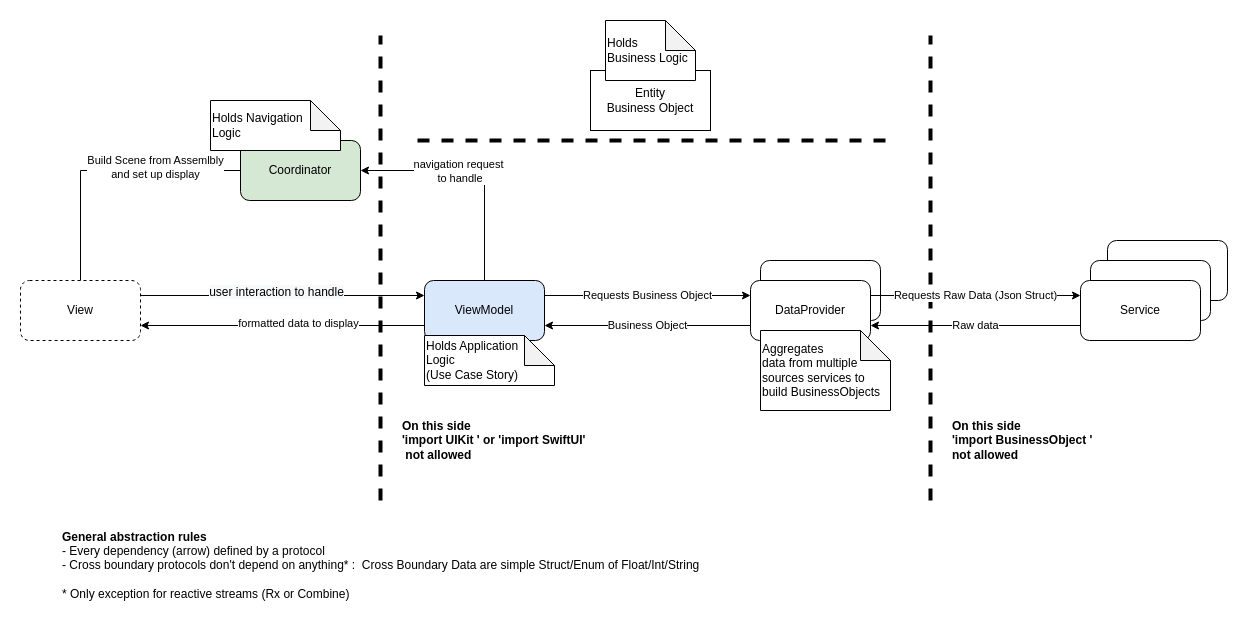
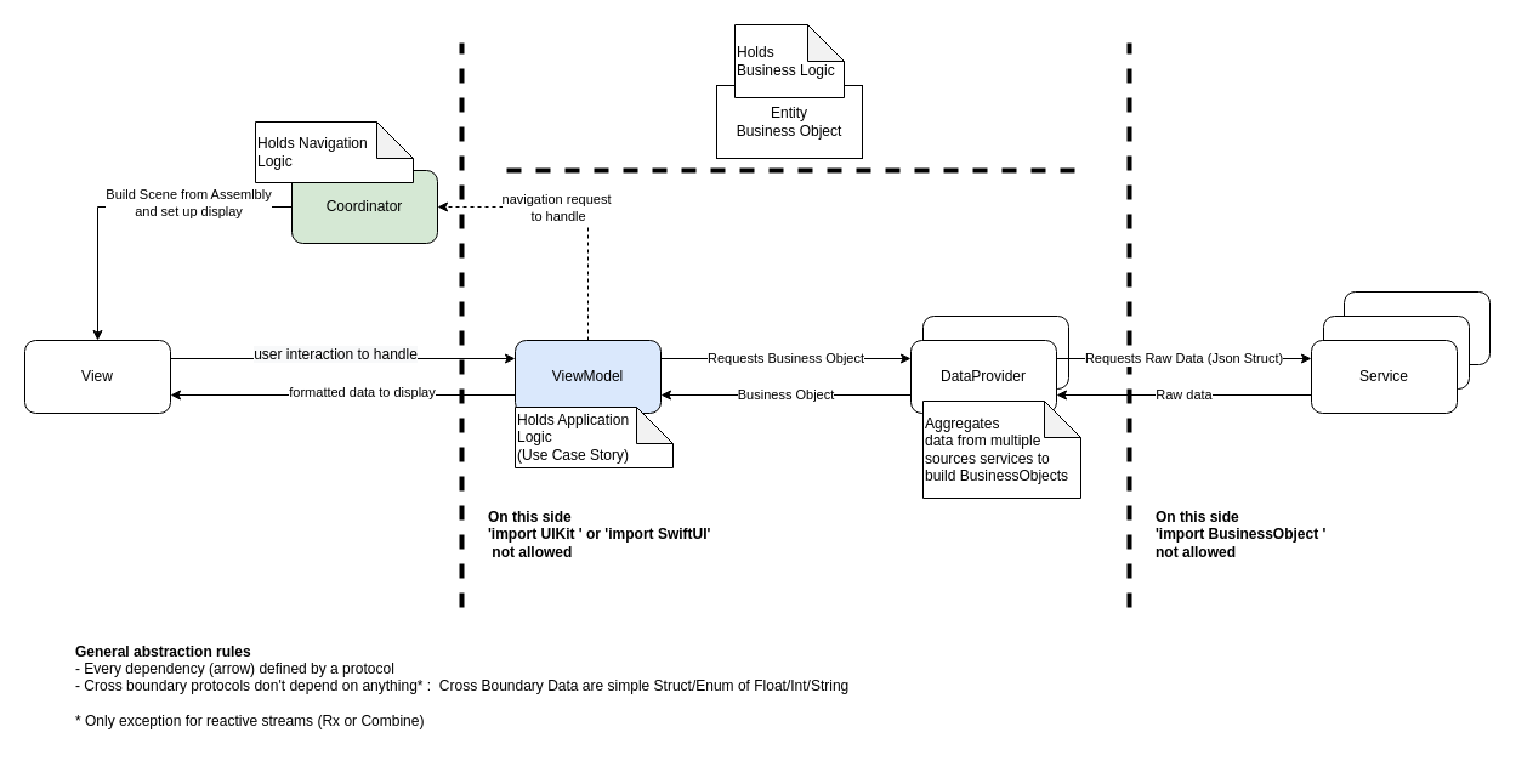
  <mxCell id="0" />
  <mxCell id="1" parent="0" />
  <mxCell id="2" value="Service" style="rounded=1;whiteSpace=wrap;html=1;" vertex="1" parent="1"><mxGeometry x="1107" y="240" width="120" height="60" as="geometry" /></mxCell>
  <mxCell id="3" value="DataProvider" style="rounded=1;whiteSpace=wrap;html=1;" vertex="1" parent="1"><mxGeometry x="760" y="260" width="120" height="60" as="geometry" /></mxCell>
  <mxCell id="4" style="edgeStyle=orthogonalEdgeStyle;rounded=0;orthogonalLoop=1;jettySize=auto;html=1;exitX=1;exitY=0.25;exitDx=0;exitDy=0;entryX=0;entryY=0.25;entryDx=0;entryDy=0;" parent="1" source="6" target="12" edge="1"><mxGeometry relative="1" as="geometry" /></mxCell>
  <mxCell id="5" value="&lt;span style=&quot;font-size: 12px; text-align: left; background-color: rgb(248, 249, 250);&quot;&gt;user interaction to handle&lt;br&gt;&lt;/span&gt;" style="edgeLabel;html=1;align=center;verticalAlign=middle;resizable=0;points=[];" parent="4" vertex="1" connectable="0"><mxGeometry x="-0.047" y="4" relative="1" as="geometry"><mxPoint as="offset" /></mxGeometry></mxCell>
- <mxCell id="6" value="View" style="rounded=1;whiteSpace=wrap;html=1;dashed=1;" parent="1" vertex="1"><mxGeometry x="20" y="280" width="120" height="60" as="geometry" /></mxCell>
+ <mxCell id="6" value="View" style="rounded=1;whiteSpace=wrap;html=1;" parent="1" vertex="1"><mxGeometry x="20" y="280" width="120" height="60" as="geometry" /></mxCell>
  <mxCell id="7" style="edgeStyle=orthogonalEdgeStyle;rounded=0;orthogonalLoop=1;jettySize=auto;html=1;exitX=0;exitY=0.75;exitDx=0;exitDy=0;entryX=1;entryY=0.75;entryDx=0;entryDy=0;" parent="1" source="12" target="6" edge="1"><mxGeometry relative="1" as="geometry" /></mxCell>
  <mxCell id="8" value="formatted data to display" style="edgeLabel;html=1;align=center;verticalAlign=middle;resizable=0;points=[];" parent="7" vertex="1" connectable="0"><mxGeometry x="-0.107" y="-3" relative="1" as="geometry"><mxPoint as="offset" /></mxGeometry></mxCell>
- <mxCell id="9" style="edgeStyle=orthogonalEdgeStyle;rounded=0;orthogonalLoop=1;jettySize=auto;html=1;exitX=0.5;exitY=0;exitDx=0;exitDy=0;entryX=1;entryY=0.5;entryDx=0;entryDy=0;" parent="1" source="12" target="15" edge="1"><mxGeometry relative="1" as="geometry" /></mxCell>
+ <mxCell id="9" style="edgeStyle=orthogonalEdgeStyle;rounded=0;orthogonalLoop=1;jettySize=auto;html=1;exitX=0.5;exitY=0;exitDx=0;exitDy=0;entryX=1;entryY=0.5;entryDx=0;entryDy=0;dashed=1;" parent="1" source="12" target="15" edge="1"><mxGeometry relative="1" as="geometry" /></mxCell>
  <mxCell id="10" value="navigation request&lt;br&gt;&amp;nbsp;to handle" style="edgeLabel;html=1;align=center;verticalAlign=middle;resizable=0;points=[];" parent="9" vertex="1" connectable="0"><mxGeometry x="0.167" relative="1" as="geometry"><mxPoint as="offset" /></mxGeometry></mxCell>
  <mxCell id="11" value="Requests Business Object" style="edgeStyle=orthogonalEdgeStyle;rounded=0;orthogonalLoop=1;jettySize=auto;html=1;exitX=1;exitY=0.25;exitDx=0;exitDy=0;entryX=0;entryY=0.25;entryDx=0;entryDy=0;strokeWidth=1;startSize=6;endSize=6;" edge="1" parent="1" source="12" target="23"><mxGeometry relative="1" as="geometry" /></mxCell>
  <mxCell id="12" value="ViewModel" style="rounded=1;whiteSpace=wrap;html=1;fillColor=#dae8fc;" parent="1" vertex="1"><mxGeometry x="424" y="280" width="120" height="60" as="geometry" /></mxCell>
- <mxCell id="13" style="edgeStyle=orthogonalEdgeStyle;rounded=0;orthogonalLoop=1;jettySize=auto;html=1;exitX=0;exitY=0.5;exitDx=0;exitDy=0;entryX=0.5;entryY=0;entryDx=0;entryDy=0;endArrow=none;" parent="1" source="15" target="6" edge="1"><mxGeometry relative="1" as="geometry" /></mxCell>
+ <mxCell id="13" style="edgeStyle=orthogonalEdgeStyle;rounded=0;orthogonalLoop=1;jettySize=auto;html=1;exitX=0;exitY=0.5;exitDx=0;exitDy=0;entryX=0.5;entryY=0;entryDx=0;entryDy=0;" parent="1" source="15" target="6" edge="1"><mxGeometry relative="1" as="geometry" /></mxCell>
  <mxCell id="14" value="Build Scene from Assemlbly &lt;br&gt;and&amp;nbsp;set up display" style="edgeLabel;html=1;align=center;verticalAlign=middle;resizable=0;points=[];" vertex="1" connectable="0" parent="13"><mxGeometry x="-0.442" y="-4" relative="1" as="geometry"><mxPoint x="-11" as="offset" /></mxGeometry></mxCell>
  <mxCell id="15" value="Coordinator" style="rounded=1;whiteSpace=wrap;html=1;fillColor=#d5e8d4;" parent="1" vertex="1"><mxGeometry x="240" y="140" width="120" height="60" as="geometry" /></mxCell>
  <mxCell id="16" value="Entity&lt;br&gt;Business Object" style="rounded=0;whiteSpace=wrap;html=1;" parent="1" vertex="1"><mxGeometry x="590" y="70" width="120" height="60" as="geometry" /></mxCell>
  <mxCell id="17" value="Holds Application &lt;br&gt;Logic &lt;br&gt;(Use Case Story)" style="shape=note;whiteSpace=wrap;html=1;backgroundOutline=1;darkOpacity=0.05;align=left;" parent="1" vertex="1"><mxGeometry x="424" y="335" width="130" height="50" as="geometry" /></mxCell>
  <mxCell id="18" value="Holds&amp;nbsp;&lt;br&gt;Business Logic" style="shape=note;whiteSpace=wrap;html=1;backgroundOutline=1;darkOpacity=0.05;align=left;" parent="1" vertex="1"><mxGeometry x="605" y="20" width="90" height="60" as="geometry" /></mxCell>
  <mxCell id="19" value="" style="endArrow=none;dashed=1;html=1;rounded=0;endSize=9;startSize=9;strokeWidth=4;" edge="1" parent="1"><mxGeometry width="50" height="50" relative="1" as="geometry"><mxPoint x="380" y="500" as="sourcePoint" /><mxPoint x="380" y="35" as="targetPoint" /></mxGeometry></mxCell>
  <mxCell id="20" value="" style="endArrow=none;dashed=1;html=1;rounded=0;endSize=9;startSize=9;strokeWidth=4;" edge="1" parent="1"><mxGeometry width="50" height="50" relative="1" as="geometry"><mxPoint x="930" y="500" as="sourcePoint" /><mxPoint x="930" y="35" as="targetPoint" /></mxGeometry></mxCell>
  <mxCell id="21" value="&lt;b&gt;On this side&amp;nbsp;&lt;br&gt;'import UIKit ' or 'import SwiftUI'&lt;br&gt;&lt;div style=&quot;&quot;&gt;&lt;b&gt;&amp;nbsp;not allowed&lt;/b&gt;&lt;/div&gt;&lt;/b&gt;" style="text;html=1;align=left;verticalAlign=middle;resizable=0;points=[];autosize=1;strokeColor=none;fillColor=none;" vertex="1" parent="1"><mxGeometry x="400" y="410" width="210" height="60" as="geometry" /></mxCell>
  <mxCell id="22" value="Business Object" style="edgeStyle=orthogonalEdgeStyle;rounded=0;orthogonalLoop=1;jettySize=auto;html=1;exitX=0;exitY=0.75;exitDx=0;exitDy=0;entryX=1;entryY=0.75;entryDx=0;entryDy=0;strokeWidth=1;startSize=6;endSize=6;" edge="1" parent="1" source="23" target="12"><mxGeometry relative="1" as="geometry" /></mxCell>
  <mxCell id="23" value="DataProvider" style="rounded=1;whiteSpace=wrap;html=1;" vertex="1" parent="1"><mxGeometry x="750" y="280" width="120" height="60" as="geometry" /></mxCell>
  <mxCell id="24" value="&lt;b&gt;On this side&amp;nbsp;&lt;br&gt;'import BusinessObject '&amp;nbsp;&lt;br&gt;not allowed&lt;br&gt;&lt;/b&gt;" style="text;html=1;align=left;verticalAlign=middle;resizable=0;points=[];autosize=1;strokeColor=none;fillColor=none;" vertex="1" parent="1"><mxGeometry x="950" y="410" width="170" height="60" as="geometry" /></mxCell>
  <mxCell id="25" value="" style="endArrow=none;dashed=1;html=1;rounded=0;endSize=9;startSize=9;strokeWidth=4;" edge="1" parent="1"><mxGeometry width="50" height="50" relative="1" as="geometry"><mxPoint x="885" y="140" as="sourcePoint" /><mxPoint x="415" y="140" as="targetPoint" /></mxGeometry></mxCell>
  <mxCell id="26" value="Aggregates&amp;nbsp;&lt;br&gt;data from multiple sources services to build BusinessObjects" style="shape=note;whiteSpace=wrap;html=1;backgroundOutline=1;darkOpacity=0.05;align=left;" vertex="1" parent="1"><mxGeometry x="760" y="330" width="130" height="80" as="geometry" /></mxCell>
  <mxCell id="27" value="Holds Navigation&amp;nbsp;&lt;br&gt;Logic " style="shape=note;whiteSpace=wrap;html=1;backgroundOutline=1;darkOpacity=0.05;align=left;" vertex="1" parent="1"><mxGeometry x="210" y="100" width="130" height="50" as="geometry" /></mxCell>
  <mxCell id="28" value="Requests Raw Data (Json Struct)" style="edgeStyle=orthogonalEdgeStyle;rounded=0;orthogonalLoop=1;jettySize=auto;html=1;exitX=1;exitY=0.25;exitDx=0;exitDy=0;entryX=0;entryY=0.25;entryDx=0;entryDy=0;strokeWidth=1;startSize=6;endSize=6;" edge="1" parent="1" source="23" target="31"><mxGeometry relative="1" as="geometry"><mxPoint x="874" y="300" as="sourcePoint" /><mxPoint x="1080" y="300" as="targetPoint" /></mxGeometry></mxCell>
  <mxCell id="29" value="Raw data" style="edgeStyle=orthogonalEdgeStyle;rounded=0;orthogonalLoop=1;jettySize=auto;html=1;exitX=0;exitY=0.75;exitDx=0;exitDy=0;entryX=1;entryY=0.75;entryDx=0;entryDy=0;strokeWidth=1;startSize=6;endSize=6;" edge="1" parent="1" source="31" target="23"><mxGeometry relative="1" as="geometry"><mxPoint x="1076" y="330" as="sourcePoint" /><mxPoint x="870" y="330" as="targetPoint" /></mxGeometry></mxCell>
  <mxCell id="30" value="Service" style="rounded=1;whiteSpace=wrap;html=1;" vertex="1" parent="1"><mxGeometry x="1090" y="260" width="120" height="60" as="geometry" /></mxCell>
  <mxCell id="31" value="Service" style="rounded=1;whiteSpace=wrap;html=1;" parent="1" vertex="1"><mxGeometry x="1080" y="280" width="120" height="60" as="geometry" /></mxCell>
  <mxCell id="32" value="&lt;b&gt;General abstraction rules&lt;/b&gt;&lt;br&gt;&lt;div&gt;- Every dependency (arrow) defined by a protocol&lt;/div&gt;&lt;div&gt;- Cross boundary protocols don't depend on anything* : &amp;nbsp;Cross Boundary Data are simple Struct/Enum of Float/Int/String&lt;/div&gt;&lt;div&gt;&lt;br&gt;&lt;/div&gt;&lt;div&gt;* Only exception for reactive streams (Rx or Combine)&lt;/div&gt;" style="text;html=1;align=left;verticalAlign=middle;resizable=0;points=[];autosize=1;strokeColor=none;fillColor=none;" vertex="1" parent="1"><mxGeometry x="60" y="525" width="660" height="80" as="geometry" /></mxCell>
